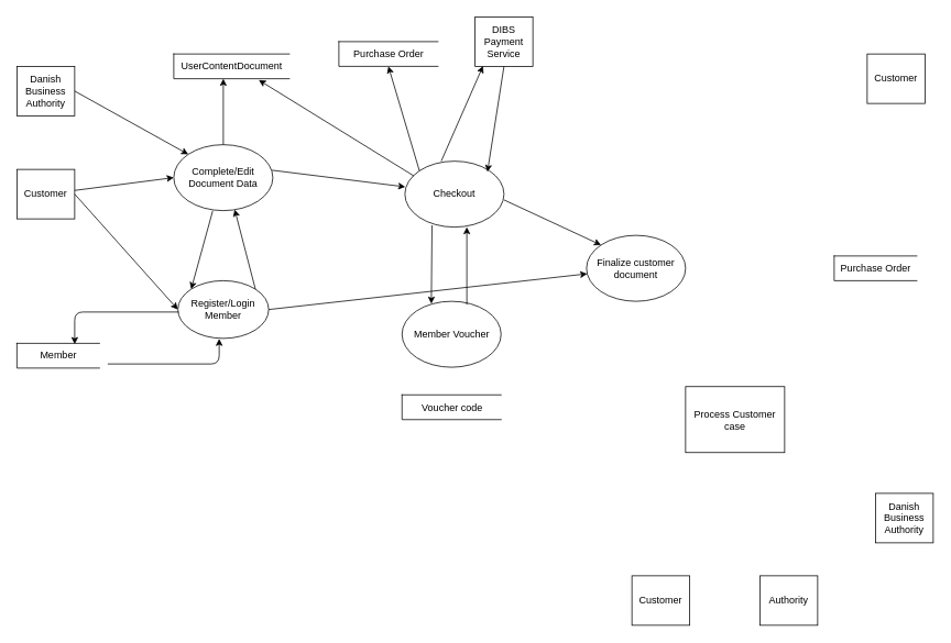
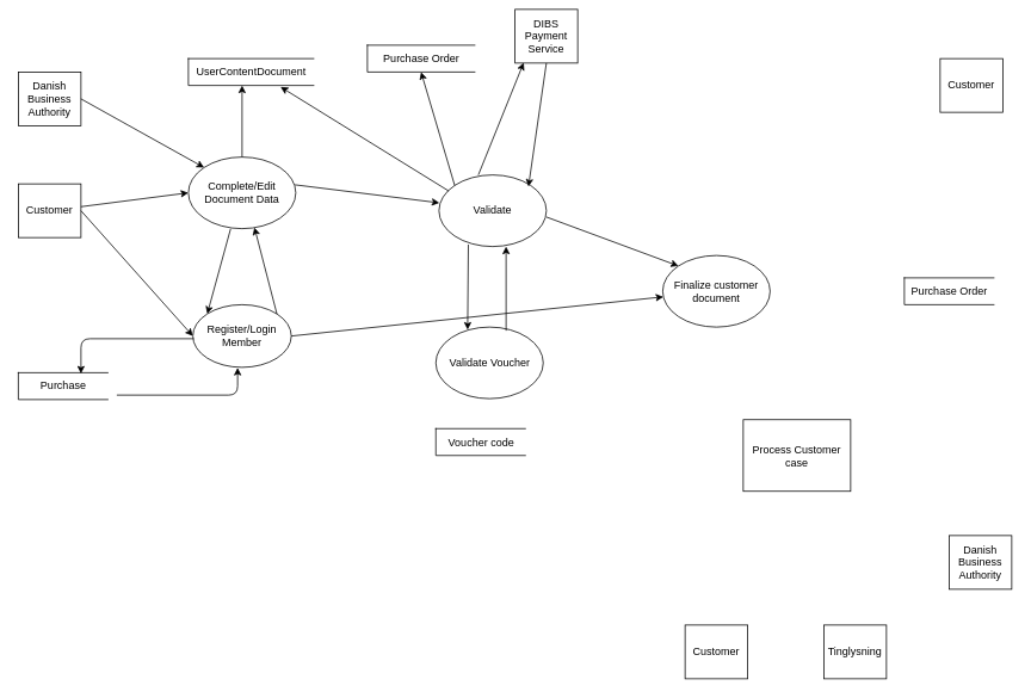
  <mxCell id="0" />
  <mxCell id="1" parent="0" />
  <mxCell id="2" value="Complete/Edit Document Data&lt;br&gt;" style="ellipse;whiteSpace=wrap;html=1;" parent="1" vertex="1"><mxGeometry x="210" y="175" width="120" height="80" as="geometry" /></mxCell>
  <mxCell id="3" value="Customer" style="rounded=0;whiteSpace=wrap;html=1;" vertex="1" parent="1"><mxGeometry x="20" y="205" width="70" height="60" as="geometry" /></mxCell>
  <mxCell id="4" value="Register/Login Member&lt;br&gt;" style="ellipse;whiteSpace=wrap;html=1;" vertex="1" parent="1"><mxGeometry x="215" y="340" width="110" height="70" as="geometry" /></mxCell>
- <mxCell id="5" value="Member" style="html=1;dashed=0;whitespace=wrap;shape=partialRectangle;right=0;fillColor=none;" vertex="1" parent="1"><mxGeometry x="20" y="416" width="100" height="30" as="geometry" /></mxCell>
+ <mxCell id="5" value="Purchase" style="html=1;dashed=0;whitespace=wrap;shape=partialRectangle;right=0;fillColor=none;" vertex="1" parent="1"><mxGeometry x="20" y="416" width="100" height="30" as="geometry" /></mxCell>
  <mxCell id="6" value="UserContentDocument" style="html=1;dashed=0;whitespace=wrap;shape=partialRectangle;right=0;fillColor=none;" vertex="1" parent="1"><mxGeometry x="210" y="65" width="140" height="30" as="geometry" /></mxCell>
  <mxCell id="7" value="" style="endArrow=classic;html=1;entryX=0;entryY=0.5;entryDx=0;entryDy=0;" edge="1" parent="1" source="3" target="2"><mxGeometry width="50" height="50" relative="1" as="geometry"><mxPoint x="100" y="315" as="sourcePoint" /><mxPoint x="150" y="265" as="targetPoint" /></mxGeometry></mxCell>
  <mxCell id="8" value="" style="endArrow=classic;html=1;exitX=1;exitY=0.5;exitDx=0;exitDy=0;entryX=0;entryY=0.5;entryDx=0;entryDy=0;" edge="1" parent="1" source="3" target="4"><mxGeometry width="50" height="50" relative="1" as="geometry"><mxPoint x="100" y="240.512" as="sourcePoint" /><mxPoint x="209" y="330" as="targetPoint" /></mxGeometry></mxCell>
  <mxCell id="9" value="" style="endArrow=classic;html=1;entryX=0;entryY=0;entryDx=0;entryDy=0;exitX=0.393;exitY=1.004;exitDx=0;exitDy=0;exitPerimeter=0;" edge="1" parent="1" source="2" target="4"><mxGeometry width="50" height="50" relative="1" as="geometry"><mxPoint x="260" y="251" as="sourcePoint" /><mxPoint x="254" y="315" as="targetPoint" /></mxGeometry></mxCell>
- <mxCell id="10" value="Checkout&lt;br&gt;" style="ellipse;whiteSpace=wrap;html=1;" vertex="1" parent="1"><mxGeometry x="490" y="195" width="120" height="80" as="geometry" /></mxCell>
- <mxCell id="11" value="Finalize customer document&lt;br&gt;" style="ellipse;whiteSpace=wrap;html=1;" vertex="1" parent="1"><mxGeometry x="710" y="285" width="120" height="80" as="geometry" /></mxCell>
- <mxCell id="12" value="Member Voucher&lt;br&gt;" style="ellipse;whiteSpace=wrap;html=1;" vertex="1" parent="1"><mxGeometry x="486.5" y="365" width="120" height="80" as="geometry" /></mxCell>
+ <mxCell id="10" value="Validate&lt;br&gt;" style="ellipse;whiteSpace=wrap;html=1;" vertex="1" parent="1"><mxGeometry x="490" y="195" width="120" height="80" as="geometry" /></mxCell>
+ <mxCell id="11" value="Finalize customer document&lt;br&gt;" style="ellipse;whiteSpace=wrap;html=1;" vertex="1" parent="1"><mxGeometry x="740" y="285" width="120" height="80" as="geometry" /></mxCell>
+ <mxCell id="12" value="Validate Voucher&lt;br&gt;" style="ellipse;whiteSpace=wrap;html=1;" vertex="1" parent="1"><mxGeometry x="486.5" y="365" width="120" height="80" as="geometry" /></mxCell>
  <mxCell id="13" value="Process Customer case&lt;br&gt;" style="whiteSpace=wrap;html=1;rounded=0;" vertex="1" parent="1"><mxGeometry x="830" y="468.5" width="120" height="80" as="geometry" /></mxCell>
  <mxCell id="14" value="Purchase Order" style="html=1;dashed=0;whitespace=wrap;shape=partialRectangle;right=0;fillColor=none;" vertex="1" parent="1"><mxGeometry x="1010" y="310" width="100" height="30" as="geometry" /></mxCell>
  <mxCell id="15" value="Customer" style="rounded=0;whiteSpace=wrap;html=1;" vertex="1" parent="1"><mxGeometry x="1050" y="65" width="70" height="60" as="geometry" /></mxCell>
  <mxCell id="16" value="Danish Business Authority" style="rounded=0;whiteSpace=wrap;html=1;" vertex="1" parent="1"><mxGeometry x="20" y="80" width="70" height="60" as="geometry" /></mxCell>
  <mxCell id="17" value="Danish Business Authority" style="rounded=0;whiteSpace=wrap;html=1;" vertex="1" parent="1"><mxGeometry x="1060" y="598" width="70" height="60" as="geometry" /></mxCell>
  <mxCell id="18" value="Customer" style="rounded=0;whiteSpace=wrap;html=1;" vertex="1" parent="1"><mxGeometry x="765" y="698" width="70" height="60" as="geometry" /></mxCell>
- <mxCell id="19" value="Authority" style="rounded=0;whiteSpace=wrap;html=1;" vertex="1" parent="1"><mxGeometry x="920" y="698" width="70" height="60" as="geometry" /></mxCell>
+ <mxCell id="19" value="Tinglysning" style="rounded=0;whiteSpace=wrap;html=1;" vertex="1" parent="1"><mxGeometry x="920" y="698" width="70" height="60" as="geometry" /></mxCell>
  <mxCell id="20" value="" style="endArrow=classic;html=1;exitX=1;exitY=0.5;exitDx=0;exitDy=0;entryX=0;entryY=0;entryDx=0;entryDy=0;" edge="1" parent="1" source="16" target="2"><mxGeometry width="50" height="50" relative="1" as="geometry"><mxPoint x="160" y="60" as="sourcePoint" /><mxPoint x="290" y="10" as="targetPoint" /></mxGeometry></mxCell>
  <mxCell id="21" value="" style="endArrow=classic;html=1;exitX=0.5;exitY=0;exitDx=0;exitDy=0;" edge="1" parent="1" source="2"><mxGeometry width="50" height="50" relative="1" as="geometry"><mxPoint x="290" y="155" as="sourcePoint" /><mxPoint x="270" y="95" as="targetPoint" /></mxGeometry></mxCell>
  <mxCell id="22" value="" style="endArrow=classic;html=1;exitX=1;exitY=0;exitDx=0;exitDy=0;entryX=0.615;entryY=0.983;entryDx=0;entryDy=0;entryPerimeter=0;" edge="1" parent="1" source="4" target="2"><mxGeometry width="50" height="50" relative="1" as="geometry"><mxPoint x="330" y="345" as="sourcePoint" /><mxPoint x="311" y="238" as="targetPoint" /></mxGeometry></mxCell>
  <mxCell id="23" value="" style="endArrow=classic;html=1;exitX=1;exitY=0.5;exitDx=0;exitDy=0;" edge="1" parent="1" source="4" target="11"><mxGeometry width="50" height="50" relative="1" as="geometry"><mxPoint x="340" y="298" as="sourcePoint" /><mxPoint x="390" y="248" as="targetPoint" /></mxGeometry></mxCell>
  <mxCell id="24" value="" style="endArrow=classic;html=1;entryX=0.004;entryY=0.39;entryDx=0;entryDy=0;entryPerimeter=0;" edge="1" parent="1" target="10"><mxGeometry width="50" height="50" relative="1" as="geometry"><mxPoint x="329" y="206" as="sourcePoint" /><mxPoint x="490" y="238" as="targetPoint" /></mxGeometry></mxCell>
- <mxCell id="25" value="DIBS Payment Service" style="rounded=0;whiteSpace=wrap;html=1;" vertex="1" parent="1"><mxGeometry x="575" y="20" width="70" height="60" as="geometry" /></mxCell>
+ <mxCell id="25" value="DIBS Payment Service" style="rounded=0;whiteSpace=wrap;html=1;" vertex="1" parent="1"><mxGeometry x="575" y="10" width="70" height="60" as="geometry" /></mxCell>
  <mxCell id="26" value="" style="endArrow=classic;html=1;entryX=0.138;entryY=0.992;entryDx=0;entryDy=0;entryPerimeter=0;" edge="1" parent="1" target="25"><mxGeometry width="50" height="50" relative="1" as="geometry"><mxPoint x="534" y="195" as="sourcePoint" /><mxPoint x="583.5" y="145" as="targetPoint" /></mxGeometry></mxCell>
  <mxCell id="27" value="" style="endArrow=classic;html=1;exitX=0.5;exitY=1;exitDx=0;exitDy=0;" edge="1" parent="1" source="25"><mxGeometry width="50" height="50" relative="1" as="geometry"><mxPoint x="610" y="109" as="sourcePoint" /><mxPoint x="590" y="208" as="targetPoint" /></mxGeometry></mxCell>
  <mxCell id="28" value="Purchase Order" style="html=1;dashed=0;whitespace=wrap;shape=partialRectangle;right=0;fillColor=none;" vertex="1" parent="1"><mxGeometry x="410" y="50" width="120" height="30" as="geometry" /></mxCell>
  <mxCell id="29" value="" style="endArrow=classic;html=1;entryX=0.5;entryY=1;entryDx=0;entryDy=0;exitX=0;exitY=0;exitDx=0;exitDy=0;" edge="1" parent="1" source="10" target="28"><mxGeometry width="50" height="50" relative="1" as="geometry"><mxPoint x="430" y="178" as="sourcePoint" /><mxPoint x="480" y="128" as="targetPoint" /></mxGeometry></mxCell>
  <mxCell id="30" value="" style="endArrow=classic;html=1;entryX=0.736;entryY=0.956;entryDx=0;entryDy=0;entryPerimeter=0;" edge="1" parent="1"><mxGeometry width="50" height="50" relative="1" as="geometry"><mxPoint x="501" y="213" as="sourcePoint" /><mxPoint x="313" y="96.667" as="targetPoint" /></mxGeometry></mxCell>
  <mxCell id="31" value="" style="endArrow=classic;html=1;entryX=0;entryY=0;entryDx=0;entryDy=0;" edge="1" parent="1" target="11"><mxGeometry width="50" height="50" relative="1" as="geometry"><mxPoint x="610" y="242" as="sourcePoint" /><mxPoint x="750" y="205" as="targetPoint" /></mxGeometry></mxCell>
  <mxCell id="32" value="" style="endArrow=classic;html=1;" edge="1" parent="1"><mxGeometry width="50" height="50" relative="1" as="geometry"><mxPoint x="565" y="369" as="sourcePoint" /><mxPoint x="565" y="275" as="targetPoint" /></mxGeometry></mxCell>
  <mxCell id="33" value="" style="endArrow=classic;html=1;exitX=0.282;exitY=0.973;exitDx=0;exitDy=0;exitPerimeter=0;" edge="1" parent="1"><mxGeometry width="50" height="50" relative="1" as="geometry"><mxPoint x="522.833" y="272.833" as="sourcePoint" /><mxPoint x="522" y="368" as="targetPoint" /></mxGeometry></mxCell>
- <mxCell id="34" value="Voucher code" style="html=1;dashed=0;whitespace=wrap;shape=partialRectangle;right=0;fillColor=none;" vertex="1" parent="1"><mxGeometry x="486.5" y="478.5" width="120" height="30" as="geometry" /></mxCell>
+ <mxCell id="34" value="Voucher code" style="html=1;dashed=0;whitespace=wrap;shape=partialRectangle;right=0;fillColor=none;" vertex="1" parent="1"><mxGeometry x="486.5" y="478.5" width="100" height="30" as="geometry" /></mxCell>
  <mxCell id="35" value="" style="edgeStyle=segmentEdgeStyle;endArrow=classic;html=1;entryX=0.7;entryY=-0.033;entryDx=0;entryDy=0;entryPerimeter=0;" edge="1" parent="1"><mxGeometry width="50" height="50" relative="1" as="geometry"><mxPoint x="216" y="378" as="sourcePoint" /><mxPoint x="90" y="417" as="targetPoint" /></mxGeometry></mxCell>
  <mxCell id="36" value="" style="edgeStyle=segmentEdgeStyle;endArrow=classic;html=1;exitX=1.1;exitY=0.733;exitDx=0;exitDy=0;exitPerimeter=0;" edge="1" parent="1"><mxGeometry width="50" height="50" relative="1" as="geometry"><mxPoint x="130" y="441" as="sourcePoint" /><mxPoint x="265" y="410.5" as="targetPoint" /><Array as="points"><mxPoint x="265" y="441" /></Array></mxGeometry></mxCell>
